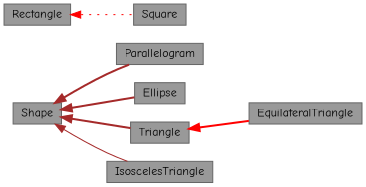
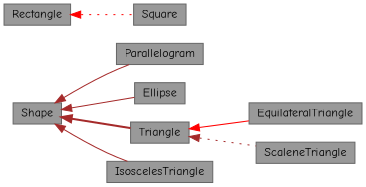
  digraph {
    fontname="Comic Neue"
    rankdir=LR
    node [color=gray40 fillcolor=grey60 fontcolor=black fontname="Comic Neue" fontsize=12 shape=box style=filled]
    edge [color=brown dir=back fontname="Comic Neue" fontsize=12 labelfontname="Geist Mono" labelfontsize=12 style=solid]
    n1 [height=0.2 label=Shape width=0.4]
    n2 [height=0.2 label=Parallelogram width=0.4]
    n3 [height=0.2 label=Ellipse width=0.4]
    n4 [height=0.2 label=Triangle width=0.4]
    n5 [height=0.2 label=IsoscelesTriangle width=0.4]
    n6 [height=0.2 label=EquilateralTriangle width=0.4]
+   n7 [height=0.2 label=ScaleneTriangle width=0.4]
    n8 [height=0.2 label=Rectangle width=0.4]
    n9 [height=0.2 label=Square width=0.4]
-   n1 -> n2 [style=bold]
-   n1 -> n3 [style=bold]
+   n1 -> n2
+   n1 -> n3
    n1 -> n4 [style=bold]
    n1 -> n5
-   n4 -> n6 [color=red style=bold]
+   n4 -> n6 [color=red]
+   n4 -> n7 [style=dotted]
    n8 -> n9 [color=red style=dotted]
  }
